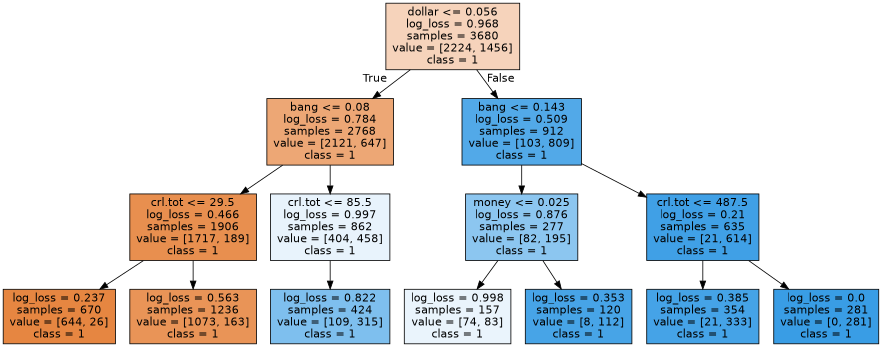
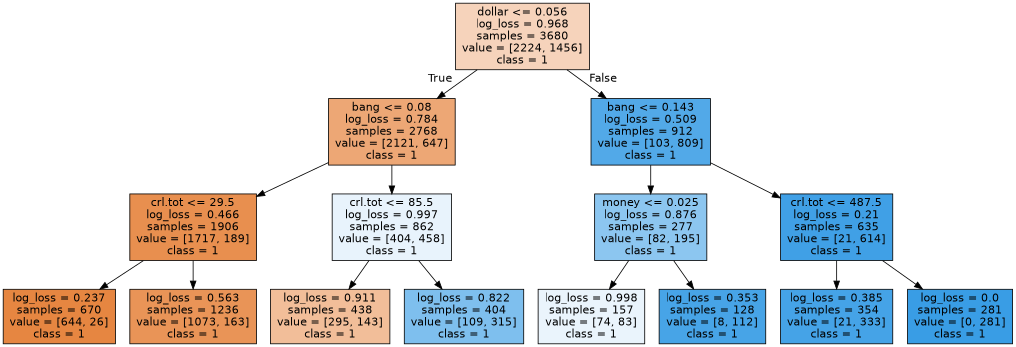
  digraph {
    node [color=black fontname=helvetica shape=box style=filled]
    edge [fontname=helvetica]
    n1 [fillcolor="#f6d3bb" label="dollar <= 0.056\nlog_loss = 0.968\nsamples = 3680\nvalue = [2224, 1456]\nclass = 1"]
    n2 [fillcolor="#eda775" label="bang <= 0.08\nlog_loss = 0.784\nsamples = 2768\nvalue = [2121, 647]\nclass = 1"]
    n3 [fillcolor="#52a9e8" label="bang <= 0.143\nlog_loss = 0.509\nsamples = 912\nvalue = [103, 809]\nclass = 1"]
    n4 [fillcolor="#e88f4f" label="crl.tot <= 29.5\nlog_loss = 0.466\nsamples = 1906\nvalue = [1717, 189]\nclass = 1"]
    n5 [fillcolor="#e8f3fc" label="crl.tot <= 85.5\nlog_loss = 0.997\nsamples = 862\nvalue = [404, 458]\nclass = 1"]
    n6 [fillcolor="#8cc6f0" label="money <= 0.025\nlog_loss = 0.876\nsamples = 277\nvalue = [82, 195]\nclass = 1"]
    n7 [fillcolor="#40a0e6" label="crl.tot <= 487.5\nlog_loss = 0.21\nsamples = 635\nvalue = [21, 614]\nclass = 1"]
    n8 [fillcolor="#e68641" label="log_loss = 0.237\nsamples = 670\nvalue = [644, 26]\nclass = 1"]
    n9 [fillcolor="#e99457" label="log_loss = 0.563\nsamples = 1236\nvalue = [1073, 163]\nclass = 1"]
-   n11 [fillcolor="#7ebfee" label="log_loss = 0.822\nsamples = 424\nvalue = [109, 315]\nclass = 1"]
+   n10 [fillcolor="#f2be99" label="log_loss = 0.911\nsamples = 438\nvalue = [295, 143]\nclass = 1"]
+   n11 [fillcolor="#7ebfee" label="log_loss = 0.822\nsamples = 404\nvalue = [109, 315]\nclass = 1"]
    n12 [fillcolor="#eaf4fc" label="log_loss = 0.998\nsamples = 157\nvalue = [74, 83]\nclass = 1"]
-   n13 [fillcolor="#47a4e7" label="log_loss = 0.353\nsamples = 120\nvalue = [8, 112]\nclass = 1"]
+   n13 [fillcolor="#47a4e7" label="log_loss = 0.353\nsamples = 128\nvalue = [8, 112]\nclass = 1"]
    n14 [fillcolor="#45a3e7" label="log_loss = 0.385\nsamples = 354\nvalue = [21, 333]\nclass = 1"]
    n15 [fillcolor="#399de5" label="log_loss = 0.0\nsamples = 281\nvalue = [0, 281]\nclass = 1"]
    n1 -> n2 [headlabel=True labelangle=45 labeldistance=2.5]
    n1 -> n3 [headlabel=False labelangle=-45 labeldistance=2.5]
    n2 -> n4
    n2 -> n5
    n3 -> n6
    n3 -> n7
    n4 -> n8
    n4 -> n9
+   n5 -> n10
    n5 -> n11
    n6 -> n12
    n6 -> n13
    n7 -> n14
    n7 -> n15
  }
